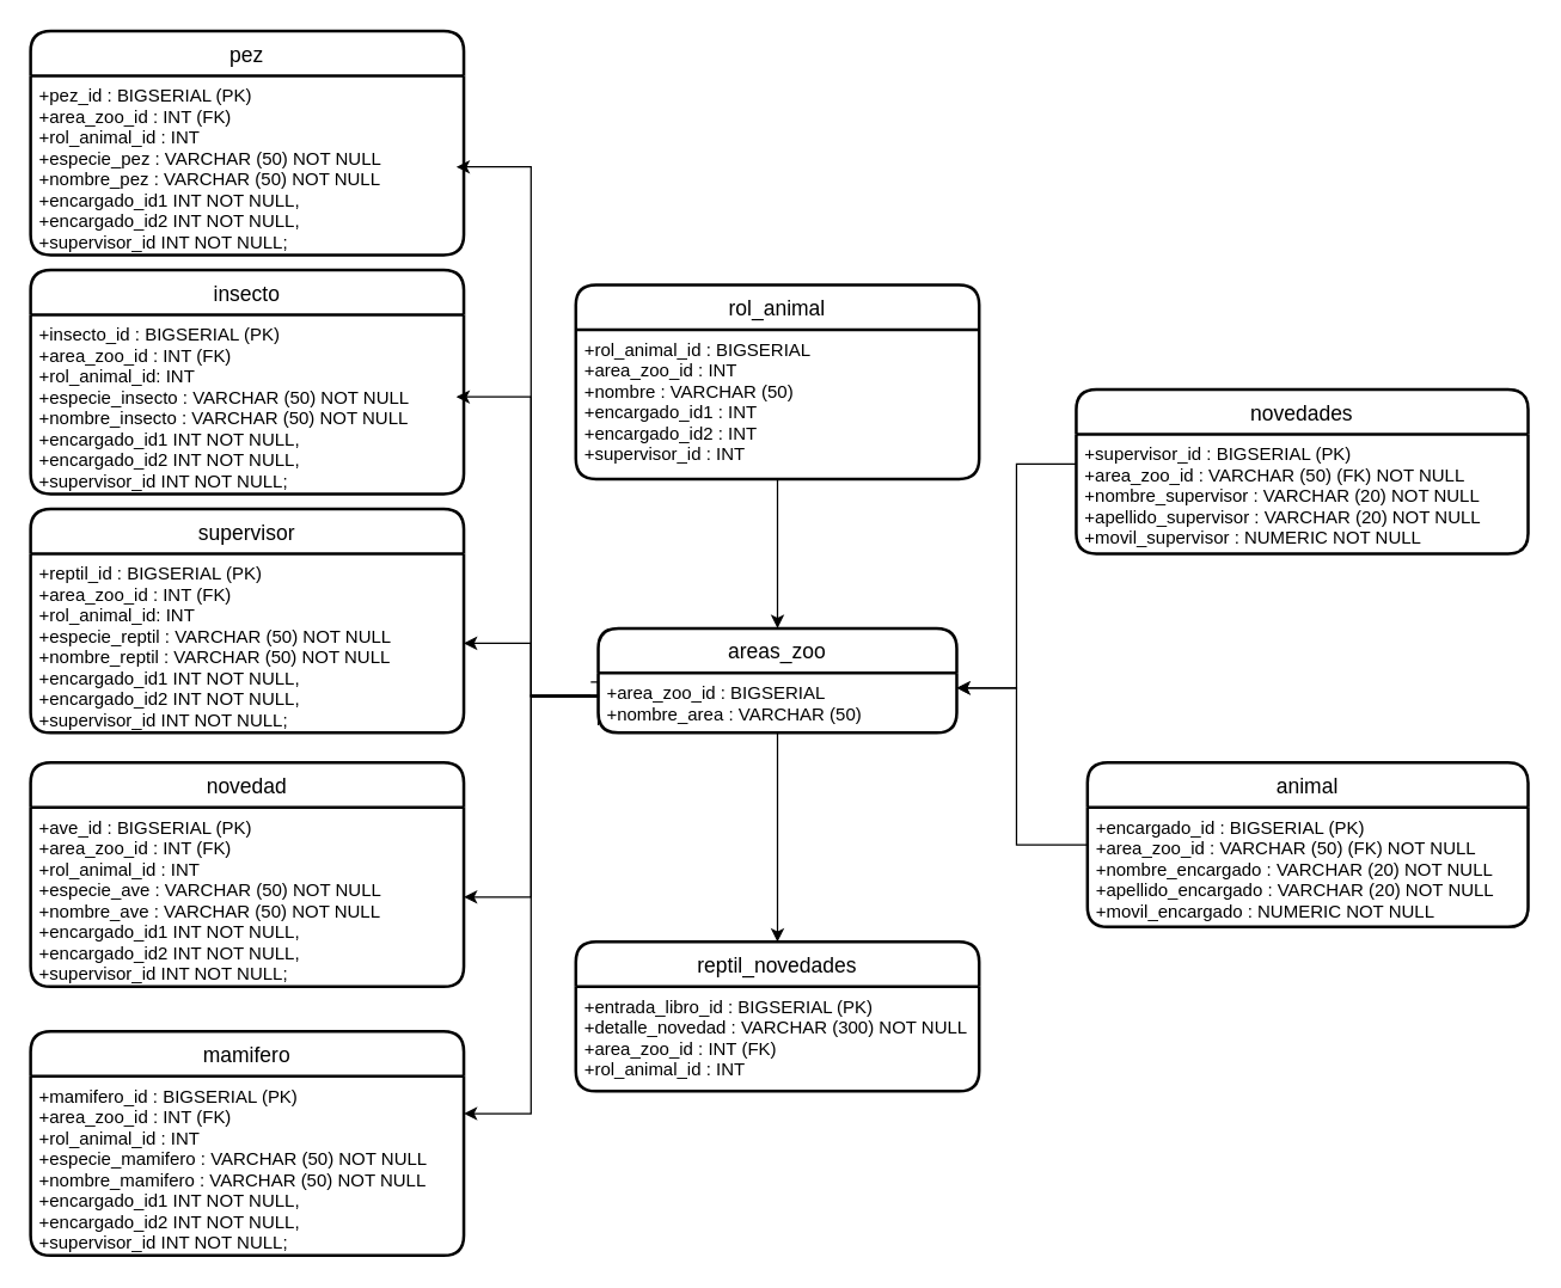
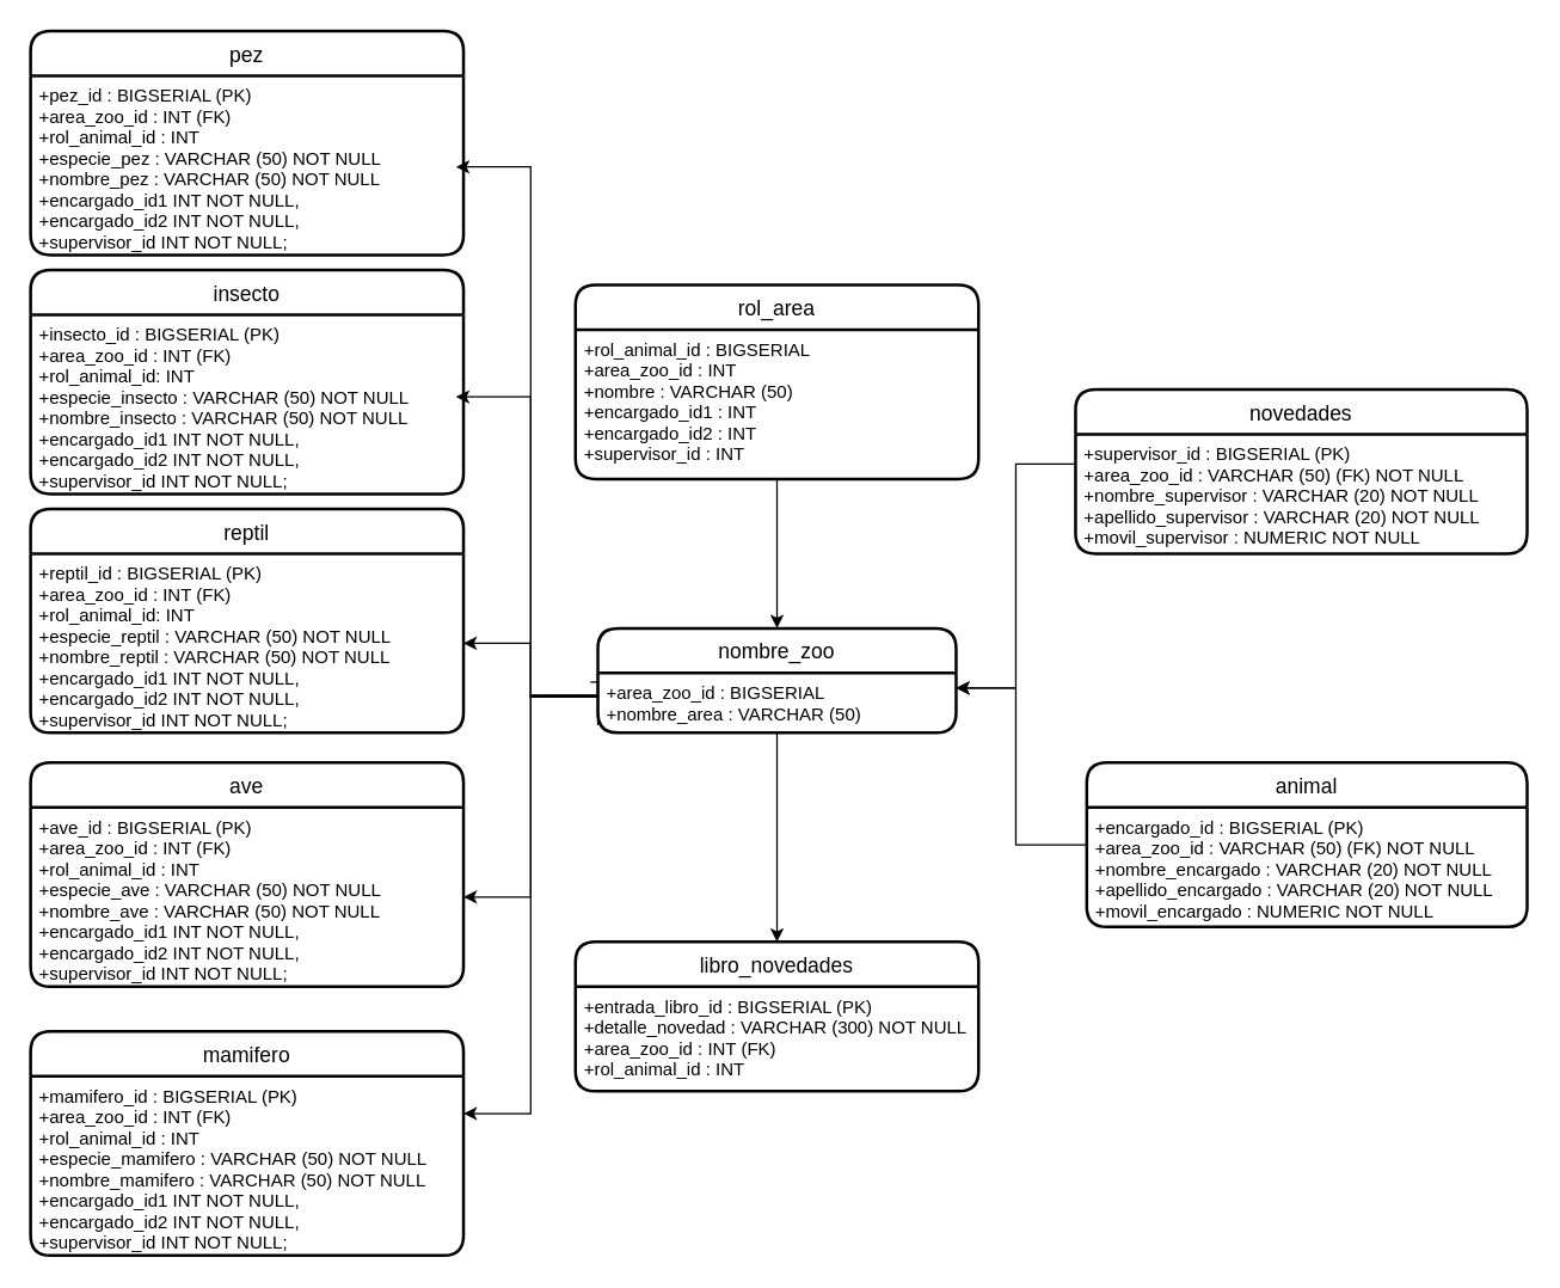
  <mxCell id="0" />
  <mxCell id="1" parent="0" />
  <mxCell id="2" value="pez" style="swimlane;childLayout=stackLayout;horizontal=1;startSize=30;horizontalStack=0;rounded=1;fontSize=14;fontStyle=0;strokeWidth=2;resizeParent=0;resizeLast=1;shadow=0;dashed=0;align=center;" parent="1" vertex="1"><mxGeometry x="20" y="20" width="290" height="150" as="geometry" /></mxCell>
  <mxCell id="3" value="+pez_id : BIGSERIAL (PK)&#10;+area_zoo_id : INT (FK)&#10;+rol_animal_id : INT&#10;+especie_pez : VARCHAR (50) NOT NULL&#10;+nombre_pez : VARCHAR (50) NOT NULL&#10;+encargado_id1 INT NOT NULL,&#10;+encargado_id2 INT NOT NULL,&#10;+supervisor_id INT NOT NULL;" style="align=left;strokeColor=none;fillColor=none;spacingLeft=4;fontSize=12;verticalAlign=top;resizable=0;rotatable=0;part=1;" parent="2" vertex="1"><mxGeometry y="30" width="290" height="120" as="geometry" /></mxCell>
  <mxCell id="4" value="novedades" style="swimlane;childLayout=stackLayout;horizontal=1;startSize=30;horizontalStack=0;rounded=1;fontSize=14;fontStyle=0;strokeWidth=2;resizeParent=0;resizeLast=1;shadow=0;dashed=0;align=center;" parent="1" vertex="1"><mxGeometry x="720" y="260" width="302.5" height="110" as="geometry" /></mxCell>
  <mxCell id="5" value="+supervisor_id : BIGSERIAL (PK)&#10;+area_zoo_id : VARCHAR (50) (FK) NOT NULL&#10;+nombre_supervisor : VARCHAR (20) NOT NULL&#10;+apellido_supervisor : VARCHAR (20) NOT NULL&#10;+movil_supervisor : NUMERIC NOT NULL&#10;" style="align=left;strokeColor=none;fillColor=none;spacingLeft=4;fontSize=12;verticalAlign=top;resizable=0;rotatable=0;part=1;" parent="4" vertex="1"><mxGeometry y="30" width="302.5" height="80" as="geometry" /></mxCell>
- <mxCell id="6" value="reptil_novedades" style="swimlane;childLayout=stackLayout;horizontal=1;startSize=30;horizontalStack=0;rounded=1;fontSize=14;fontStyle=0;strokeWidth=2;resizeParent=0;resizeLast=1;shadow=0;dashed=0;align=center;" parent="1" vertex="1"><mxGeometry x="385" y="630" width="270" height="100" as="geometry" /></mxCell>
+ <mxCell id="6" value="libro_novedades" style="swimlane;childLayout=stackLayout;horizontal=1;startSize=30;horizontalStack=0;rounded=1;fontSize=14;fontStyle=0;strokeWidth=2;resizeParent=0;resizeLast=1;shadow=0;dashed=0;align=center;" parent="1" vertex="1"><mxGeometry x="385" y="630" width="270" height="100" as="geometry" /></mxCell>
  <mxCell id="7" value="+entrada_libro_id : BIGSERIAL (PK)&#10;+detalle_novedad : VARCHAR (300) NOT NULL&#10;+area_zoo_id : INT (FK)&#10;+rol_animal_id : INT" style="align=left;strokeColor=none;fillColor=none;spacingLeft=4;fontSize=12;verticalAlign=top;resizable=0;rotatable=0;part=1;" parent="6" vertex="1"><mxGeometry y="30" width="270" height="70" as="geometry" /></mxCell>
  <mxCell id="8" style="edgeStyle=orthogonalEdgeStyle;rounded=0;orthogonalLoop=1;jettySize=auto;html=1;exitX=0;exitY=0.5;exitDx=0;exitDy=0;" parent="1" edge="1"><mxGeometry relative="1" as="geometry"><mxPoint x="640" y="460" as="targetPoint" /><mxPoint x="727.5" y="565" as="sourcePoint" /><Array as="points"><mxPoint x="680" y="565" /><mxPoint x="680" y="460" /></Array></mxGeometry></mxCell>
  <mxCell id="9" value="animal" style="swimlane;childLayout=stackLayout;horizontal=1;startSize=30;horizontalStack=0;rounded=1;fontSize=14;fontStyle=0;strokeWidth=2;resizeParent=0;resizeLast=1;shadow=0;dashed=0;align=center;" parent="1" vertex="1"><mxGeometry x="727.5" y="510" width="295" height="110" as="geometry" /></mxCell>
  <mxCell id="10" value="+encargado_id : BIGSERIAL (PK)&#10;+area_zoo_id : VARCHAR (50) (FK) NOT NULL&#10;+nombre_encargado : VARCHAR (20) NOT NULL&#10;+apellido_encargado : VARCHAR (20) NOT NULL&#10;+movil_encargado : NUMERIC NOT NULL&#10;" style="align=left;strokeColor=none;fillColor=none;spacingLeft=4;fontSize=12;verticalAlign=top;resizable=0;rotatable=0;part=1;" parent="9" vertex="1"><mxGeometry y="30" width="295" height="80" as="geometry" /></mxCell>
  <mxCell id="11" value="insecto" style="swimlane;childLayout=stackLayout;horizontal=1;startSize=30;horizontalStack=0;rounded=1;fontSize=14;fontStyle=0;strokeWidth=2;resizeParent=0;resizeLast=1;shadow=0;dashed=0;align=center;" parent="1" vertex="1"><mxGeometry x="20" y="180" width="290" height="150" as="geometry" /></mxCell>
  <mxCell id="12" value="+insecto_id : BIGSERIAL (PK)&#10;+area_zoo_id : INT (FK)&#10;+rol_animal_id: INT&#10;+especie_insecto : VARCHAR (50) NOT NULL&#10;+nombre_insecto : VARCHAR (50) NOT NULL&#10;+encargado_id1 INT NOT NULL,&#10;+encargado_id2 INT NOT NULL,&#10;+supervisor_id INT NOT NULL;" style="align=left;strokeColor=none;fillColor=none;spacingLeft=4;fontSize=12;verticalAlign=top;resizable=0;rotatable=0;part=1;" parent="11" vertex="1"><mxGeometry y="30" width="290" height="120" as="geometry" /></mxCell>
- <mxCell id="13" value="supervisor" style="swimlane;childLayout=stackLayout;horizontal=1;startSize=30;horizontalStack=0;rounded=1;fontSize=14;fontStyle=0;strokeWidth=2;resizeParent=0;resizeLast=1;shadow=0;dashed=0;align=center;" parent="1" vertex="1"><mxGeometry x="20" y="340" width="290" height="150" as="geometry" /></mxCell>
+ <mxCell id="13" value="reptil" style="swimlane;childLayout=stackLayout;horizontal=1;startSize=30;horizontalStack=0;rounded=1;fontSize=14;fontStyle=0;strokeWidth=2;resizeParent=0;resizeLast=1;shadow=0;dashed=0;align=center;" parent="1" vertex="1"><mxGeometry x="20" y="340" width="290" height="150" as="geometry" /></mxCell>
  <mxCell id="14" value="+reptil_id : BIGSERIAL (PK)&#10;+area_zoo_id : INT (FK)&#10;+rol_animal_id: INT&#10;+especie_reptil : VARCHAR (50) NOT NULL&#10;+nombre_reptil : VARCHAR (50) NOT NULL&#10;+encargado_id1 INT NOT NULL,&#10;+encargado_id2 INT NOT NULL,&#10;+supervisor_id INT NOT NULL;" style="align=left;strokeColor=none;fillColor=none;spacingLeft=4;fontSize=12;verticalAlign=top;resizable=0;rotatable=0;part=1;" parent="13" vertex="1"><mxGeometry y="30" width="290" height="120" as="geometry" /></mxCell>
- <mxCell id="15" value="novedad" style="swimlane;childLayout=stackLayout;horizontal=1;startSize=30;horizontalStack=0;rounded=1;fontSize=14;fontStyle=0;strokeWidth=2;resizeParent=0;resizeLast=1;shadow=0;dashed=0;align=center;" parent="1" vertex="1"><mxGeometry x="20" y="510" width="290" height="150" as="geometry" /></mxCell>
+ <mxCell id="15" value="ave" style="swimlane;childLayout=stackLayout;horizontal=1;startSize=30;horizontalStack=0;rounded=1;fontSize=14;fontStyle=0;strokeWidth=2;resizeParent=0;resizeLast=1;shadow=0;dashed=0;align=center;" parent="1" vertex="1"><mxGeometry x="20" y="510" width="290" height="150" as="geometry" /></mxCell>
  <mxCell id="16" value="+ave_id : BIGSERIAL (PK)&#10;+area_zoo_id : INT (FK)&#10;+rol_animal_id : INT&#10;+especie_ave : VARCHAR (50) NOT NULL&#10;+nombre_ave : VARCHAR (50) NOT NULL&#10;+encargado_id1 INT NOT NULL,&#10;+encargado_id2 INT NOT NULL,&#10;+supervisor_id INT NOT NULL;" style="align=left;strokeColor=none;fillColor=none;spacingLeft=4;fontSize=12;verticalAlign=top;resizable=0;rotatable=0;part=1;" parent="15" vertex="1"><mxGeometry y="30" width="290" height="120" as="geometry" /></mxCell>
  <mxCell id="17" value="mamifero" style="swimlane;childLayout=stackLayout;horizontal=1;startSize=30;horizontalStack=0;rounded=1;fontSize=14;fontStyle=0;strokeWidth=2;resizeParent=0;resizeLast=1;shadow=0;dashed=0;align=center;" parent="1" vertex="1"><mxGeometry x="20" y="690" width="290" height="150" as="geometry" /></mxCell>
  <mxCell id="18" value="+mamifero_id : BIGSERIAL (PK)&#10;+area_zoo_id : INT (FK)&#10;+rol_animal_id : INT&#10;+especie_mamifero : VARCHAR (50) NOT NULL&#10;+nombre_mamifero : VARCHAR (50) NOT NULL&#10;+encargado_id1 INT NOT NULL,&#10;+encargado_id2 INT NOT NULL,&#10;+supervisor_id INT NOT NULL;" style="align=left;strokeColor=none;fillColor=none;spacingLeft=4;fontSize=12;verticalAlign=top;resizable=0;rotatable=0;part=1;" parent="17" vertex="1"><mxGeometry y="30" width="290" height="120" as="geometry" /></mxCell>
  <mxCell id="19" style="edgeStyle=orthogonalEdgeStyle;rounded=0;orthogonalLoop=1;jettySize=auto;html=1;exitX=0;exitY=0.5;exitDx=0;exitDy=0;entryX=1;entryY=0.25;entryDx=0;entryDy=0;" parent="1" edge="1"><mxGeometry relative="1" as="geometry"><mxPoint x="400" y="450" as="sourcePoint" /><mxPoint x="310" y="745" as="targetPoint" /><Array as="points"><mxPoint x="400" y="465" /><mxPoint x="355" y="465" /><mxPoint x="355" y="745" /></Array></mxGeometry></mxCell>
- <mxCell id="20" value="areas_zoo" style="swimlane;childLayout=stackLayout;horizontal=1;startSize=30;horizontalStack=0;rounded=1;fontSize=14;fontStyle=0;strokeWidth=2;resizeParent=0;resizeLast=1;shadow=0;dashed=0;align=center;" parent="1" vertex="1"><mxGeometry x="400" y="420" width="240" height="70" as="geometry" /></mxCell>
+ <mxCell id="20" value="nombre_zoo" style="swimlane;childLayout=stackLayout;horizontal=1;startSize=30;horizontalStack=0;rounded=1;fontSize=14;fontStyle=0;strokeWidth=2;resizeParent=0;resizeLast=1;shadow=0;dashed=0;align=center;" parent="1" vertex="1"><mxGeometry x="400" y="420" width="240" height="70" as="geometry" /></mxCell>
  <mxCell id="21" value="+area_zoo_id : BIGSERIAL&#10;+nombre_area : VARCHAR (50)&#10;" style="align=left;strokeColor=none;fillColor=none;spacingLeft=4;fontSize=12;verticalAlign=top;resizable=0;rotatable=0;part=1;" parent="20" vertex="1"><mxGeometry y="30" width="240" height="40" as="geometry" /></mxCell>
  <mxCell id="22" style="edgeStyle=orthogonalEdgeStyle;rounded=0;orthogonalLoop=1;jettySize=auto;html=1;exitX=0.5;exitY=1;exitDx=0;exitDy=0;" parent="1" source="21" target="6" edge="1"><mxGeometry relative="1" as="geometry" /></mxCell>
  <mxCell id="23" style="edgeStyle=orthogonalEdgeStyle;rounded=0;orthogonalLoop=1;jettySize=auto;html=1;exitX=0;exitY=0.25;exitDx=0;exitDy=0;entryX=1;entryY=0.5;entryDx=0;entryDy=0;" parent="1" edge="1"><mxGeometry relative="1" as="geometry"><mxPoint x="395" y="465" as="sourcePoint" /><mxPoint x="305" y="265" as="targetPoint" /><Array as="points"><mxPoint x="355" y="465" /><mxPoint x="355" y="265" /></Array></mxGeometry></mxCell>
  <mxCell id="24" style="edgeStyle=orthogonalEdgeStyle;rounded=0;orthogonalLoop=1;jettySize=auto;html=1;entryX=1;entryY=0.5;entryDx=0;entryDy=0;" parent="1" edge="1"><mxGeometry relative="1" as="geometry"><mxPoint x="395" y="456" as="sourcePoint" /><mxPoint x="305" y="111" as="targetPoint" /><Array as="points"><mxPoint x="400" y="456" /><mxPoint x="400" y="466" /><mxPoint x="355" y="466" /><mxPoint x="355" y="111" /></Array></mxGeometry></mxCell>
  <mxCell id="25" style="edgeStyle=orthogonalEdgeStyle;rounded=0;orthogonalLoop=1;jettySize=auto;html=1;entryX=1;entryY=0.5;entryDx=0;entryDy=0;" parent="1" target="14" edge="1"><mxGeometry relative="1" as="geometry"><mxPoint x="400" y="465" as="sourcePoint" /></mxGeometry></mxCell>
  <mxCell id="26" style="edgeStyle=orthogonalEdgeStyle;rounded=0;orthogonalLoop=1;jettySize=auto;html=1;exitX=0;exitY=0.5;exitDx=0;exitDy=0;entryX=1;entryY=0.5;entryDx=0;entryDy=0;" parent="1" edge="1"><mxGeometry relative="1" as="geometry"><mxPoint x="400" y="485" as="sourcePoint" /><mxPoint x="310" y="600" as="targetPoint" /><Array as="points"><mxPoint x="400" y="465" /><mxPoint x="355" y="465" /><mxPoint x="355" y="600" /></Array></mxGeometry></mxCell>
  <mxCell id="27" style="edgeStyle=orthogonalEdgeStyle;rounded=0;orthogonalLoop=1;jettySize=auto;html=1;exitX=0;exitY=0.25;exitDx=0;exitDy=0;entryX=1;entryY=0.25;entryDx=0;entryDy=0;" parent="1" source="5" target="21" edge="1"><mxGeometry relative="1" as="geometry" /></mxCell>
- <mxCell id="28" value="rol_animal" style="swimlane;childLayout=stackLayout;horizontal=1;startSize=30;horizontalStack=0;rounded=1;fontSize=14;fontStyle=0;strokeWidth=2;resizeParent=0;resizeLast=1;shadow=0;dashed=0;align=center;" vertex="1" parent="1"><mxGeometry x="385" y="190" width="270" height="130" as="geometry" /></mxCell>
+ <mxCell id="28" value="rol_area" style="swimlane;childLayout=stackLayout;horizontal=1;startSize=30;horizontalStack=0;rounded=1;fontSize=14;fontStyle=0;strokeWidth=2;resizeParent=0;resizeLast=1;shadow=0;dashed=0;align=center;" vertex="1" parent="1"><mxGeometry x="385" y="190" width="270" height="130" as="geometry" /></mxCell>
  <mxCell id="29" value="+rol_animal_id : BIGSERIAL&#10;+area_zoo_id : INT&#10;+nombre : VARCHAR (50)&#10;+encargado_id1 : INT&#10;+encargado_id2 : INT&#10;+supervisor_id : INT" style="align=left;strokeColor=none;fillColor=none;spacingLeft=4;fontSize=12;verticalAlign=top;resizable=0;rotatable=0;part=1;" vertex="1" parent="28"><mxGeometry y="30" width="270" height="100" as="geometry" /></mxCell>
  <mxCell id="30" style="edgeStyle=orthogonalEdgeStyle;rounded=0;orthogonalLoop=1;jettySize=auto;html=1;exitX=0.5;exitY=1;exitDx=0;exitDy=0;entryX=0.5;entryY=0;entryDx=0;entryDy=0;" edge="1" parent="1" source="29" target="20"><mxGeometry relative="1" as="geometry" /></mxCell>
